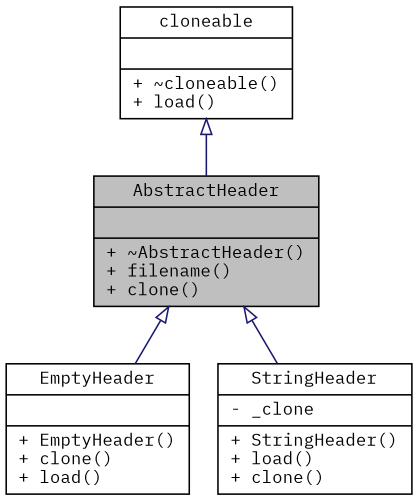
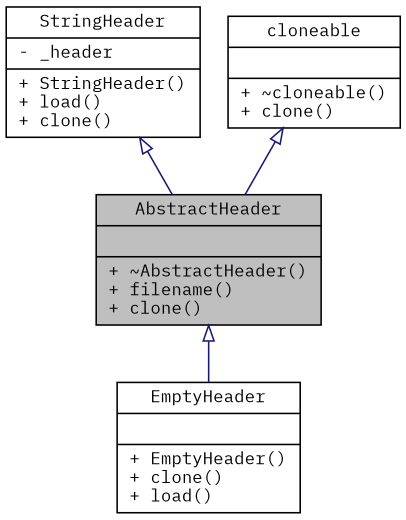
  digraph {
    fontname="IBM Plex Mono"
    node [color=black fillcolor=white fontname="IBM Plex Mono" fontsize=11 shape=record style=filled]
    edge [arrowtail=onormal color=midnightblue dir=back fontname="IBM Plex Mono" fontsize=11 labelfontname=Helvetica labelfontsize=11 style=solid]
    n1 [fillcolor=grey75 fontcolor=black height=0.2 label="{AbstractHeader\n||+ ~AbstractHeader()\l+ filename()\l+ clone()\l}" width=0.4]
    n2 [height=0.2 label="{EmptyHeader\n||+ EmptyHeader()\l+ clone()\l+ load()\l}" width=0.4]
-   n3 [height=0.2 label="{StringHeader\n|- _clone\l|+ StringHeader()\l+ load()\l+ clone()\l}" width=0.4]
-   n4 [height=0.2 label="{cloneable\n||+ ~cloneable()\l+ load()\l}" width=0.4]
+   n3 [height=0.2 label="{StringHeader\n|- _header\l|+ StringHeader()\l+ load()\l+ clone()\l}" width=0.4]
+   n4 [height=0.2 label="{cloneable\n||+ ~cloneable()\l+ clone()\l}" width=0.4]
    n1 -> n2
-   n1 -> n3
+   n3 -> n1
    n4 -> n1
  }
